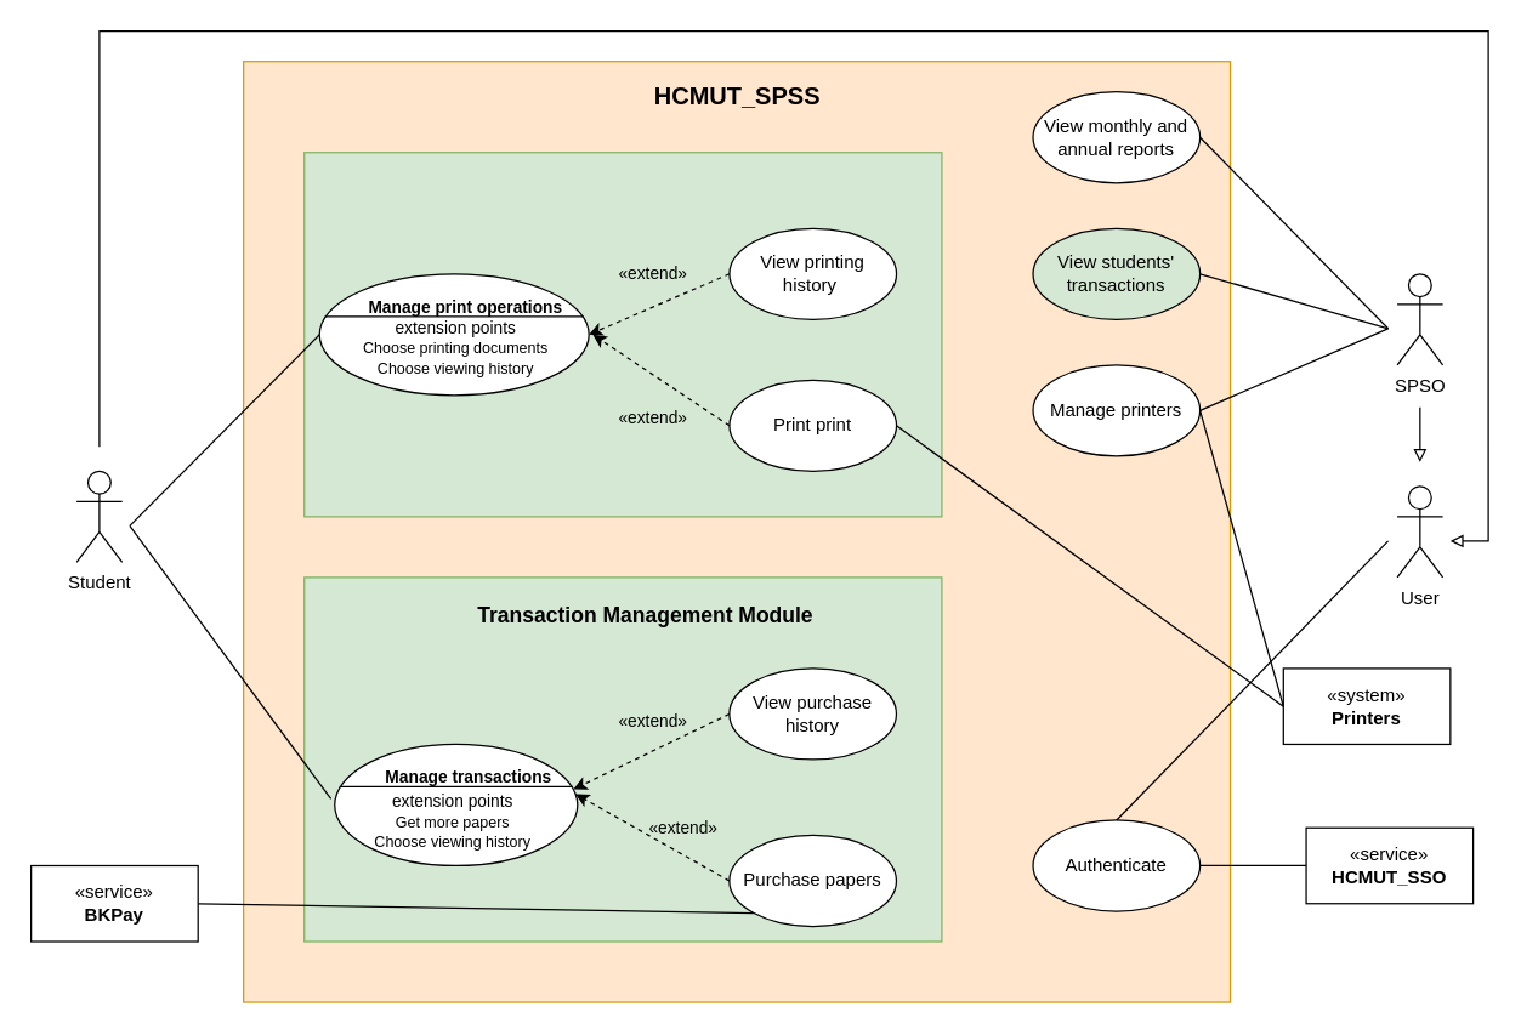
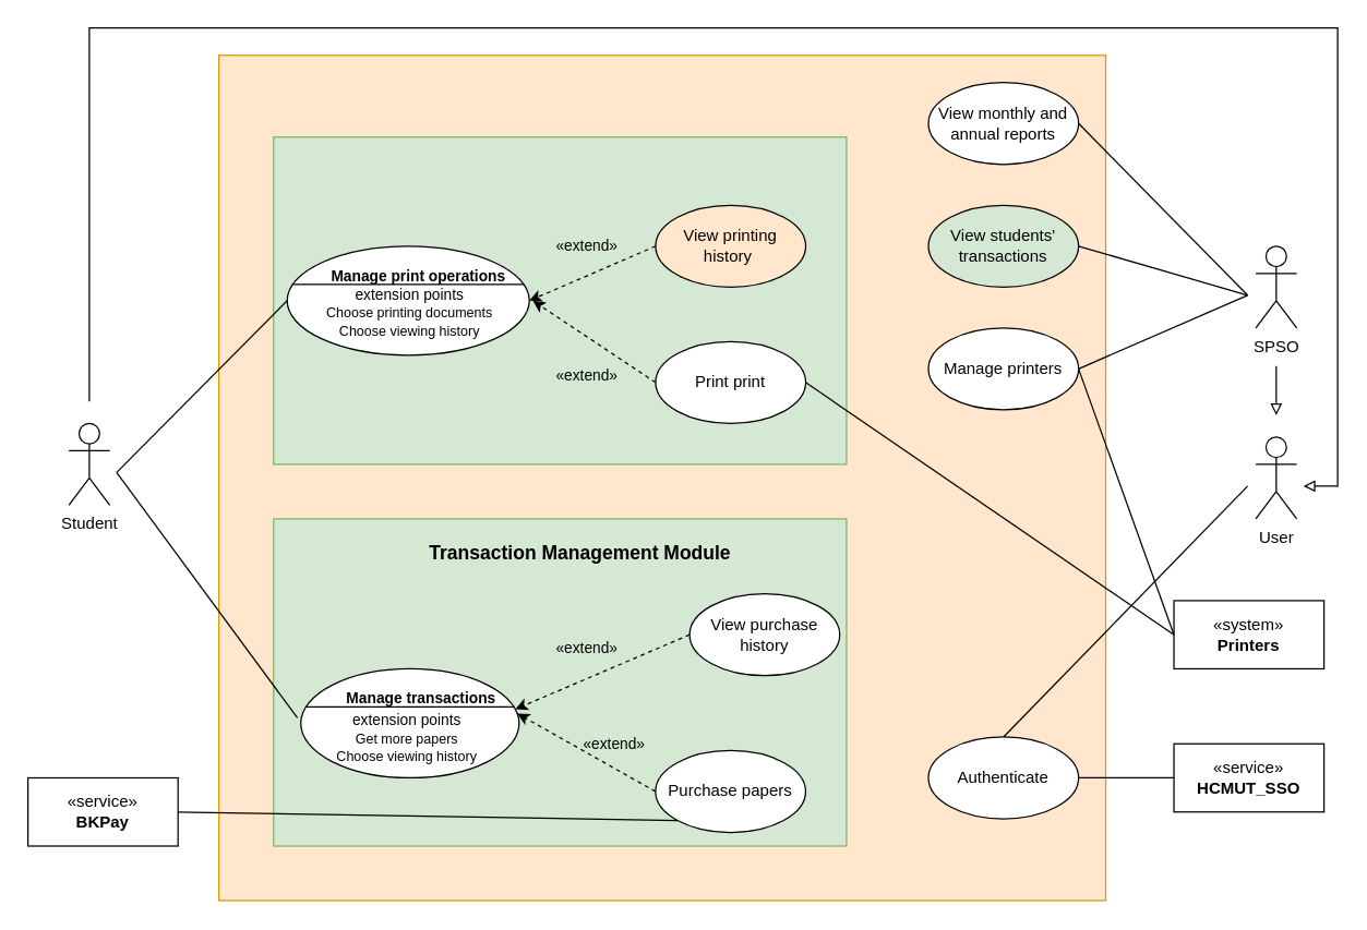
  <mxCell id="0" />
  <mxCell id="1" parent="0" />
  <mxCell id="2" value="" style="rounded=0;whiteSpace=wrap;html=1;fillColor=#ffe6cc;strokeColor=#d79b00;" parent="1" vertex="1"><mxGeometry x="159.95" y="40" width="650.05" height="620" as="geometry" /></mxCell>
  <mxCell id="3" value="«service»&lt;br&gt;&lt;b&gt;HCMUT_SSO&lt;/b&gt;" style="html=1;whiteSpace=wrap;" parent="1" vertex="1"><mxGeometry x="860" y="545" width="110" height="50" as="geometry" /></mxCell>
  <mxCell id="4" value="«service»&lt;br&gt;&lt;b&gt;BKPay&lt;/b&gt;" style="html=1;whiteSpace=wrap;" parent="1" vertex="1"><mxGeometry x="20" y="570" width="110" height="50" as="geometry" /></mxCell>
  <mxCell id="5" style="edgeStyle=none;shape=connector;rounded=0;orthogonalLoop=1;jettySize=auto;html=1;exitX=1;exitY=0.5;exitDx=0;exitDy=0;entryX=0;entryY=0.5;entryDx=0;entryDy=0;strokeColor=default;align=center;verticalAlign=middle;fontFamily=Helvetica;fontSize=11;fontColor=default;labelBackgroundColor=default;endArrow=none;endFill=0;" edge="1" parent="1" source="6" target="3"><mxGeometry relative="1" as="geometry" /></mxCell>
  <mxCell id="6" value="Authenticate" style="ellipse;whiteSpace=wrap;html=1;" parent="1" vertex="1"><mxGeometry x="680.05" y="540" width="110.05" height="60" as="geometry" /></mxCell>
- <mxCell id="7" value="&lt;font style=&quot;font-size: 16px;&quot;&gt;HCMUT_SPSS&lt;/font&gt;" style="text;align=center;fontStyle=1;verticalAlign=middle;spacingLeft=3;spacingRight=3;strokeColor=none;rotatable=0;points=[[0,0.5],[1,0.5]];portConstraint=eastwest;html=1;" parent="1" vertex="1"><mxGeometry x="404.97" y="50" width="160" height="26" as="geometry" /></mxCell>
  <mxCell id="8" style="edgeStyle=none;shape=connector;rounded=0;orthogonalLoop=1;jettySize=auto;html=1;exitX=0;exitY=0.6;exitDx=-6;exitDy=0;exitPerimeter=0;entryX=0.5;entryY=0;entryDx=0;entryDy=0;strokeColor=default;align=center;verticalAlign=middle;fontFamily=Helvetica;fontSize=11;fontColor=default;labelBackgroundColor=default;endArrow=none;endFill=0;" edge="1" parent="1" source="9" target="6"><mxGeometry relative="1" as="geometry" /></mxCell>
  <mxCell id="9" value="User" style="shape=umlActor;verticalLabelPosition=bottom;verticalAlign=top;html=1;points=[[0,0.333,0,0,0],[0,0.6,0,-6,0],[0,1,0,-6,23],[0.25,0.1,0,0,0],[0.5,0,0,0,-16],[0.5,0,0,0,0],[0.5,0.5,0,0,0],[0.5,1,0,0,28],[0.75,0.1,0,0,0],[1,0.333,0,0,0],[1,0.6,0,5,0],[1,1,0,5,23]];" parent="1" vertex="1"><mxGeometry x="920" y="320" width="30" height="60" as="geometry" /></mxCell>
  <mxCell id="10" value="Student" style="shape=umlActor;verticalLabelPosition=bottom;verticalAlign=top;html=1;points=[[0,0.333,0,0,0],[0,0.6,0,-6,0],[0,1,0,-6,23],[0.25,0.1,0,0,0],[0.5,0,0,0,-16],[0.5,0,0,0,0],[0.5,0.5,0,0,0],[0.5,1,0,0,28],[0.75,0.1,0,0,0],[1,0.333,0,0,0],[1,0.6,0,5,0],[1,1,0,5,23]];" parent="1" vertex="1"><mxGeometry x="50" y="310" width="30" height="60" as="geometry" /></mxCell>
  <mxCell id="11" style="edgeStyle=none;shape=connector;rounded=0;orthogonalLoop=1;jettySize=auto;html=1;exitX=0;exitY=0.6;exitDx=-6;exitDy=0;exitPerimeter=0;entryX=1;entryY=0.5;entryDx=0;entryDy=0;strokeColor=default;align=center;verticalAlign=middle;fontFamily=Helvetica;fontSize=11;fontColor=default;labelBackgroundColor=default;endArrow=none;endFill=0;" parent="1" source="13" target="16" edge="1"><mxGeometry relative="1" as="geometry" /></mxCell>
  <mxCell id="12" style="edgeStyle=none;shape=connector;rounded=0;orthogonalLoop=1;jettySize=auto;html=1;exitX=0;exitY=0.6;exitDx=-6;exitDy=0;exitPerimeter=0;entryX=1;entryY=0.5;entryDx=0;entryDy=0;strokeColor=default;align=center;verticalAlign=middle;fontFamily=Helvetica;fontSize=11;fontColor=default;labelBackgroundColor=default;endArrow=none;endFill=0;" parent="1" source="13" target="18" edge="1"><mxGeometry relative="1" as="geometry" /></mxCell>
  <mxCell id="13" value="SPSO" style="shape=umlActor;verticalLabelPosition=bottom;verticalAlign=top;html=1;points=[[0,0.333,0,0,0],[0,0.6,0,-6,0],[0,1,0,-6,23],[0.25,0.1,0,0,0],[0.5,0,0,0,-16],[0.5,0,0,0,0],[0.5,0.5,0,0,0],[0.5,1,0,0,28],[0.75,0.1,0,0,0],[1,0.333,0,0,0],[1,0.6,0,5,0],[1,1,0,5,23]];" parent="1" vertex="1"><mxGeometry x="920" y="180" width="30" height="60" as="geometry" /></mxCell>
  <mxCell id="14" style="edgeStyle=none;shape=connector;rounded=0;orthogonalLoop=1;jettySize=auto;html=1;exitX=0;exitY=0.5;exitDx=0;exitDy=0;entryX=1;entryY=0.5;entryDx=0;entryDy=0;strokeColor=default;align=center;verticalAlign=middle;fontFamily=Helvetica;fontSize=11;fontColor=default;labelBackgroundColor=default;endArrow=none;endFill=0;" edge="1" parent="1" source="15" target="16"><mxGeometry relative="1" as="geometry" /></mxCell>
- <mxCell id="15" value="«system»&lt;br&gt;&lt;b&gt;Printers&lt;/b&gt;" style="html=1;whiteSpace=wrap;" parent="1" vertex="1"><mxGeometry x="845" y="440" width="110" height="50" as="geometry" /></mxCell>
+ <mxCell id="15" value="«system»&lt;br&gt;&lt;b&gt;Printers&lt;/b&gt;" style="html=1;whiteSpace=wrap;" parent="1" vertex="1"><mxGeometry x="860" y="440" width="110" height="50" as="geometry" /></mxCell>
  <mxCell id="16" value="Manage printers" style="ellipse;whiteSpace=wrap;html=1;" parent="1" vertex="1"><mxGeometry x="680.05" y="240" width="110.05" height="60" as="geometry" /></mxCell>
  <mxCell id="17" value="View students' transactions" style="ellipse;whiteSpace=wrap;html=1;fillColor=#d5e8d4;" parent="1" vertex="1"><mxGeometry x="680.05" y="150" width="110.05" height="60" as="geometry" /></mxCell>
  <mxCell id="18" value="View monthly and annual reports" style="ellipse;whiteSpace=wrap;html=1;" parent="1" vertex="1"><mxGeometry x="680.05" y="60" width="110.05" height="60" as="geometry" /></mxCell>
  <mxCell id="19" style="edgeStyle=none;shape=connector;rounded=0;orthogonalLoop=1;jettySize=auto;html=1;exitX=1;exitY=0.5;exitDx=0;exitDy=0;entryX=0;entryY=0.6;entryDx=-6;entryDy=0;entryPerimeter=0;strokeColor=default;align=center;verticalAlign=middle;fontFamily=Helvetica;fontSize=11;fontColor=default;labelBackgroundColor=default;endArrow=none;endFill=0;" parent="1" source="17" target="13" edge="1"><mxGeometry relative="1" as="geometry" /></mxCell>
  <mxCell id="20" value="" style="group" vertex="1" connectable="0" parent="1"><mxGeometry x="200" y="380" width="420" height="240" as="geometry" /></mxCell>
  <mxCell id="21" value="" style="rounded=0;whiteSpace=wrap;html=1;fillColor=#d5e8d4;strokeColor=#82b366;" vertex="1" parent="20"><mxGeometry width="420" height="240" as="geometry" /></mxCell>
  <mxCell id="22" value="&lt;div&gt;&lt;/div&gt;&lt;div&gt;&lt;br&gt;&lt;/div&gt;&lt;div&gt;&lt;br&gt;&lt;/div&gt;" style="html=1;shape=mxgraph.sysml.useCaseExtPt;whiteSpace=wrap;align=center;fontFamily=Helvetica;fontSize=11;fontColor=default;labelBackgroundColor=default;" parent="20" vertex="1"><mxGeometry x="20" y="110" width="160" height="80" as="geometry" /></mxCell>
  <mxCell id="23" value="Manage transactions" style="resizable=0;html=1;verticalAlign=middle;align=center;labelBackgroundColor=none;fontStyle=1;fontFamily=Helvetica;fontSize=11;fontColor=default;" parent="22" connectable="0" vertex="1"><mxGeometry x="80" y="17" as="geometry"><mxPoint x="7" y="4" as="offset" /></mxGeometry></mxCell>
  <mxCell id="24" value="&lt;div&gt;extension points&lt;br&gt;&lt;/div&gt;&lt;div&gt;&lt;font style=&quot;font-size: 10px;&quot;&gt;Get more papers&lt;/font&gt;&lt;/div&gt;&lt;div&gt;&lt;font style=&quot;font-size: 10px;&quot;&gt;Choose viewing history&lt;/font&gt;&lt;/div&gt;" style="text;html=1;align=center;verticalAlign=middle;whiteSpace=wrap;rounded=0;fontFamily=Helvetica;fontSize=11;fontColor=default;labelBackgroundColor=none;" parent="22" vertex="1"><mxGeometry x="-2.5" y="36" width="160" height="30" as="geometry" /></mxCell>
- <mxCell id="25" value="View purchase history" style="ellipse;whiteSpace=wrap;html=1;" parent="20" vertex="1"><mxGeometry x="280" y="60" width="110.05" height="60" as="geometry" /></mxCell>
+ <mxCell id="25" value="View purchase history" style="ellipse;whiteSpace=wrap;html=1;" parent="20" vertex="1"><mxGeometry x="305" y="55" width="110.05" height="60" as="geometry" /></mxCell>
  <mxCell id="26" value="Purchase papers" style="ellipse;whiteSpace=wrap;html=1;" parent="20" vertex="1"><mxGeometry x="280" y="170" width="110.05" height="60" as="geometry" /></mxCell>
  <mxCell id="27" value="&lt;b&gt;&lt;font style=&quot;font-size: 14px;&quot;&gt;Transaction Management Module&lt;/font&gt;&lt;/b&gt;" style="text;html=1;align=center;verticalAlign=middle;whiteSpace=wrap;rounded=0;" vertex="1" parent="20"><mxGeometry x="89.98" y="10" width="270" height="30" as="geometry" /></mxCell>
  <mxCell id="28" style="rounded=0;orthogonalLoop=1;jettySize=auto;html=1;exitX=0;exitY=0.5;exitDx=0;exitDy=0;entryX=0.983;entryY=0.37;entryDx=0;entryDy=0;entryPerimeter=0;dashed=1;" edge="1" parent="20" source="25" target="22"><mxGeometry relative="1" as="geometry" /></mxCell>
  <mxCell id="29" style="rounded=0;orthogonalLoop=1;jettySize=auto;html=1;exitX=0;exitY=0.5;exitDx=0;exitDy=0;entryX=0.992;entryY=0.41;entryDx=0;entryDy=0;entryPerimeter=0;dashed=1;" edge="1" parent="20" source="26" target="22"><mxGeometry relative="1" as="geometry" /></mxCell>
  <mxCell id="30" value="«extend»" style="text;html=1;align=center;verticalAlign=middle;whiteSpace=wrap;rounded=0;fontFamily=Helvetica;fontSize=11;fontColor=default;labelBackgroundColor=none;rotation=-360;" parent="20" vertex="1"><mxGeometry x="200" y="80" width="60" height="30" as="geometry" /></mxCell>
  <mxCell id="31" value="«extend»" style="text;html=1;align=center;verticalAlign=middle;whiteSpace=wrap;rounded=0;fontFamily=Helvetica;fontSize=11;fontColor=default;labelBackgroundColor=none;rotation=-360;" vertex="1" parent="20"><mxGeometry x="220" y="150" width="60" height="30" as="geometry" /></mxCell>
  <mxCell id="32" value="" style="group" vertex="1" connectable="0" parent="1"><mxGeometry x="200" y="100" width="420.0" height="240" as="geometry" /></mxCell>
  <mxCell id="33" value="" style="rounded=0;whiteSpace=wrap;html=1;fillColor=#d5e8d4;strokeColor=#82b366;movable=1;resizable=1;rotatable=1;deletable=1;editable=1;locked=0;connectable=1;" vertex="1" parent="32"><mxGeometry width="420" height="240" as="geometry" /></mxCell>
  <mxCell id="34" value="&lt;div&gt;&lt;/div&gt;&lt;div&gt;&lt;br&gt;&lt;/div&gt;&lt;div&gt;&lt;br&gt;&lt;/div&gt;" style="html=1;shape=mxgraph.sysml.useCaseExtPt;whiteSpace=wrap;align=center;fontFamily=Helvetica;fontSize=11;fontColor=default;labelBackgroundColor=default;movable=1;resizable=1;rotatable=1;deletable=1;editable=1;locked=0;connectable=1;" parent="32" vertex="1"><mxGeometry x="10" y="80" width="177.5" height="80" as="geometry" /></mxCell>
  <mxCell id="35" value="Manage print operations" style="resizable=1;html=1;verticalAlign=middle;align=center;labelBackgroundColor=none;fontStyle=1;fontFamily=Helvetica;fontSize=11;fontColor=default;movable=1;rotatable=1;deletable=1;editable=1;locked=0;connectable=1;" parent="34" connectable="0" vertex="1"><mxGeometry x="88.75" y="17" as="geometry"><mxPoint x="7" y="4" as="offset" /></mxGeometry></mxCell>
  <mxCell id="36" value="&lt;div&gt;extension points&lt;br&gt;&lt;/div&gt;&lt;div&gt;&lt;font style=&quot;font-size: 10px;&quot;&gt;Choose printing documents&lt;/font&gt;&lt;/div&gt;&lt;div&gt;&lt;span style=&quot;font-size: 10px;&quot;&gt;Choose viewing history&lt;/span&gt;&lt;/div&gt;" style="text;html=1;align=center;verticalAlign=middle;whiteSpace=wrap;rounded=0;fontFamily=Helvetica;fontSize=11;fontColor=default;labelBackgroundColor=none;movable=1;resizable=1;rotatable=1;deletable=1;editable=1;locked=0;connectable=1;" parent="34" vertex="1"><mxGeometry x="20" y="34" width="140" height="30" as="geometry" /></mxCell>
  <mxCell id="37" style="rounded=0;orthogonalLoop=1;jettySize=auto;html=1;exitX=0;exitY=0.5;exitDx=0;exitDy=0;dashed=1;movable=1;resizable=1;rotatable=1;deletable=1;editable=1;locked=0;connectable=1;" edge="1" parent="32" source="38"><mxGeometry relative="1" as="geometry"><mxPoint x="190.05" y="120" as="targetPoint" /></mxGeometry></mxCell>
  <mxCell id="38" value="Print print" style="ellipse;whiteSpace=wrap;html=1;movable=1;resizable=1;rotatable=1;deletable=1;editable=1;locked=0;connectable=1;" parent="32" vertex="1"><mxGeometry x="280.05" y="150" width="110.05" height="60" as="geometry" /></mxCell>
- <mxCell id="39" value="View printing history&amp;nbsp;" style="ellipse;whiteSpace=wrap;html=1;movable=1;resizable=1;rotatable=1;deletable=1;editable=1;locked=0;connectable=1;" parent="32" vertex="1"><mxGeometry x="280.05" y="50" width="110.05" height="60" as="geometry" /></mxCell>
+ <mxCell id="39" value="View printing history&amp;nbsp;" style="ellipse;whiteSpace=wrap;html=1;movable=1;resizable=1;rotatable=1;deletable=1;editable=1;locked=0;connectable=1;fillColor=#ffe6cc;" parent="32" vertex="1"><mxGeometry x="280.05" y="50" width="110.05" height="60" as="geometry" /></mxCell>
  <mxCell id="40" style="rounded=0;orthogonalLoop=1;jettySize=auto;html=1;exitX=0;exitY=0.5;exitDx=0;exitDy=0;entryX=1;entryY=0.5;entryDx=0;entryDy=0;entryPerimeter=0;dashed=1;movable=1;resizable=1;rotatable=1;deletable=1;editable=1;locked=0;connectable=1;" edge="1" parent="32" source="39" target="34"><mxGeometry relative="1" as="geometry" /></mxCell>
  <mxCell id="41" value="«extend»" style="text;html=1;align=center;verticalAlign=middle;whiteSpace=wrap;rounded=0;fontFamily=Helvetica;fontSize=11;fontColor=default;labelBackgroundColor=none;rotation=-360;movable=1;resizable=1;rotatable=1;deletable=1;editable=1;locked=0;connectable=1;" vertex="1" parent="32"><mxGeometry x="200.05" y="65" width="60" height="30" as="geometry" /></mxCell>
  <mxCell id="42" value="«extend»" style="text;html=1;align=center;verticalAlign=middle;whiteSpace=wrap;rounded=0;fontFamily=Helvetica;fontSize=11;fontColor=default;labelBackgroundColor=none;rotation=-360;movable=1;resizable=1;rotatable=1;deletable=1;editable=1;locked=0;connectable=1;" vertex="1" parent="32"><mxGeometry x="200.05" y="160" width="60" height="30" as="geometry" /></mxCell>
  <mxCell id="43" style="edgeStyle=none;shape=connector;rounded=0;orthogonalLoop=1;jettySize=auto;html=1;exitX=0;exitY=0.5;exitDx=0;exitDy=0;entryX=1;entryY=0.5;entryDx=0;entryDy=0;strokeColor=default;align=center;verticalAlign=middle;fontFamily=Helvetica;fontSize=11;fontColor=default;labelBackgroundColor=default;endArrow=none;endFill=0;" edge="1" parent="1" source="15" target="38"><mxGeometry relative="1" as="geometry" /></mxCell>
  <mxCell id="44" style="edgeStyle=none;shape=connector;rounded=0;orthogonalLoop=1;jettySize=auto;html=1;exitX=0.5;exitY=1;exitDx=0;exitDy=28;exitPerimeter=0;entryX=0.5;entryY=0;entryDx=0;entryDy=-16;entryPerimeter=0;strokeColor=default;align=center;verticalAlign=middle;fontFamily=Helvetica;fontSize=11;fontColor=default;labelBackgroundColor=default;endArrow=block;endFill=0;" edge="1" parent="1" source="13" target="9"><mxGeometry relative="1" as="geometry" /></mxCell>
  <mxCell id="45" style="edgeStyle=none;shape=connector;rounded=0;orthogonalLoop=1;jettySize=auto;html=1;exitX=1;exitY=0.6;exitDx=5;exitDy=0;exitPerimeter=0;entryX=0;entryY=0.5;entryDx=0;entryDy=0;entryPerimeter=0;strokeColor=default;align=center;verticalAlign=middle;fontFamily=Helvetica;fontSize=11;fontColor=default;labelBackgroundColor=default;endArrow=none;endFill=0;" edge="1" parent="1" source="10" target="34"><mxGeometry relative="1" as="geometry" /></mxCell>
  <mxCell id="46" style="edgeStyle=none;shape=connector;rounded=0;orthogonalLoop=1;jettySize=auto;html=1;exitX=1;exitY=0.6;exitDx=5;exitDy=0;exitPerimeter=0;entryX=0;entryY=0;entryDx=0;entryDy=0;strokeColor=default;align=center;verticalAlign=middle;fontFamily=Helvetica;fontSize=11;fontColor=default;labelBackgroundColor=default;endArrow=none;endFill=0;" edge="1" parent="1" source="10" target="24"><mxGeometry relative="1" as="geometry" /></mxCell>
  <mxCell id="47" style="edgeStyle=none;shape=connector;rounded=0;orthogonalLoop=1;jettySize=auto;html=1;exitX=1;exitY=0.5;exitDx=0;exitDy=0;entryX=0;entryY=1;entryDx=0;entryDy=0;strokeColor=default;align=center;verticalAlign=middle;fontFamily=Helvetica;fontSize=11;fontColor=default;labelBackgroundColor=default;endArrow=none;endFill=0;" edge="1" parent="1" source="4" target="26"><mxGeometry relative="1" as="geometry" /></mxCell>
  <mxCell id="48" style="edgeStyle=orthogonalEdgeStyle;shape=connector;rounded=0;orthogonalLoop=1;jettySize=auto;html=1;exitX=0.5;exitY=0;exitDx=0;exitDy=-16;exitPerimeter=0;entryX=1;entryY=0.6;entryDx=5;entryDy=0;entryPerimeter=0;strokeColor=default;align=center;verticalAlign=middle;fontFamily=Helvetica;fontSize=11;fontColor=default;labelBackgroundColor=default;endArrow=block;endFill=0;" edge="1" parent="1" source="10" target="9"><mxGeometry relative="1" as="geometry"><Array as="points"><mxPoint x="65" y="20" /><mxPoint x="980" y="20" /><mxPoint x="980" y="356" /></Array></mxGeometry></mxCell>
